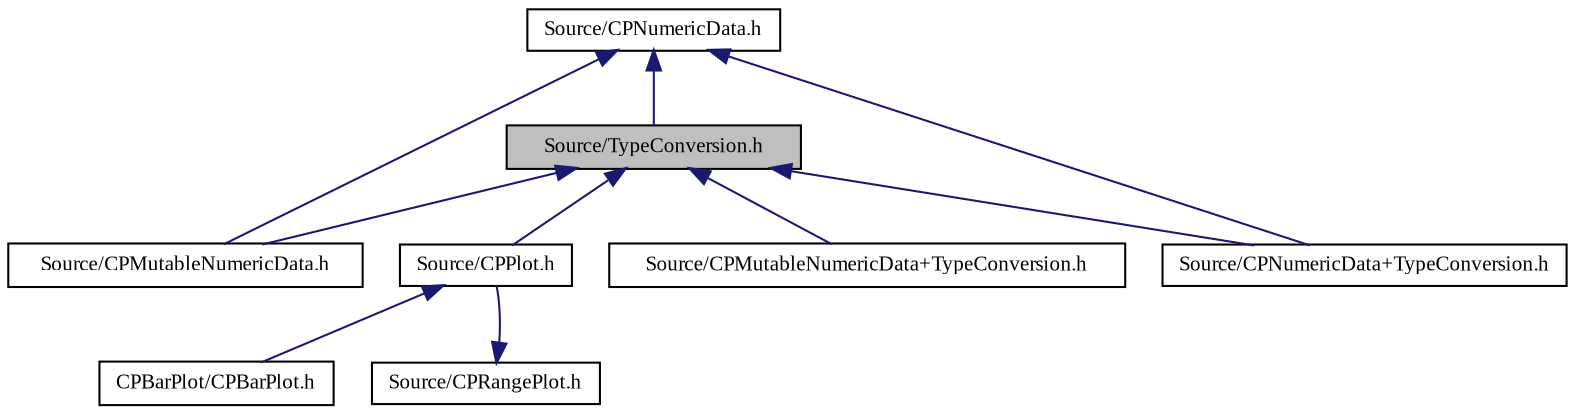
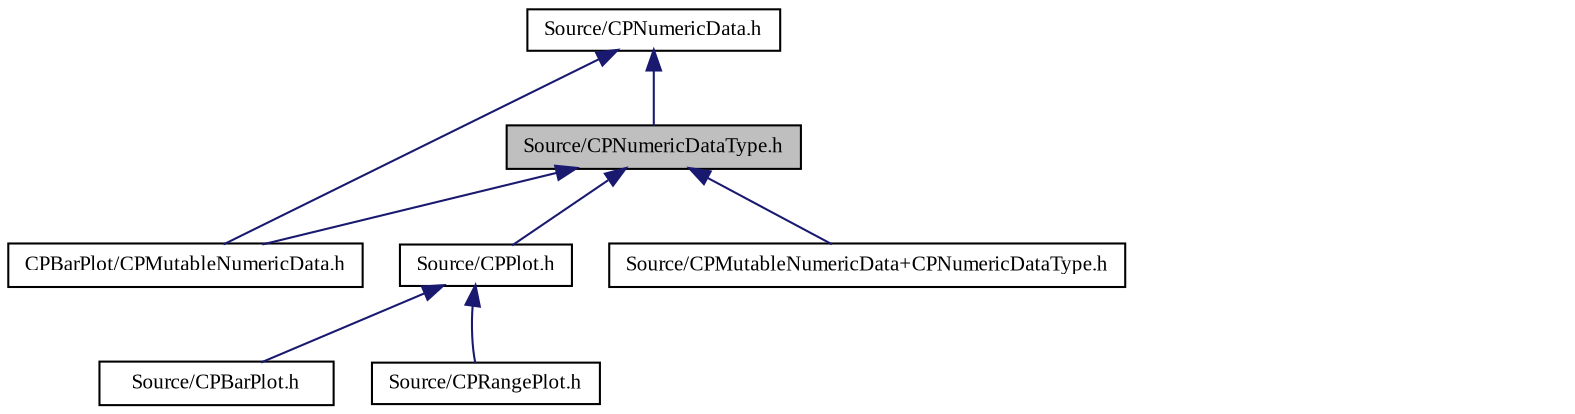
  digraph {
    fontname="Liberation Serif"
    node [color=black fontname="Liberation Serif" fontsize=10 shape=record]
    edge [color=midnightblue dir=back fontname="Liberation Serif" fontsize=10 labelfontname="Lucinda Grande" labelfontsize=10 style=solid]
-   n1 [fillcolor=grey75 fontcolor=black height=0.2 label="Source/TypeConversion.h" style=filled width=0.4]
+   n1 [fillcolor=grey75 fontcolor=black height=0.2 label="Source/CPNumericDataType.h" style=filled width=0.4]
    n2 [height=0.2 label="Source/CPPlot.h" width=0.4]
-   n3 [height=0.2 label="Source/CPMutableNumericData.h" width=0.4]
-   n4 [height=0.2 label="Source/CPMutableNumericData+TypeConversion.h" width=0.4]
-   n5 [height=0.2 label="Source/CPNumericData+TypeConversion.h" width=0.4]
-   n6 [height=0.2 label="CPBarPlot/CPBarPlot.h" width=0.4]
+   n3 [height=0.2 label="CPBarPlot/CPMutableNumericData.h" width=0.4]
+   n4 [height=0.2 label="Source/CPMutableNumericData+CPNumericDataType.h" width=0.4]
+   n6 [height=0.2 label="Source/CPBarPlot.h" width=0.4]
    n7 [height=0.2 label="Source/CPRangePlot.h" width=0.4]
    n8 [height=0.2 label="Source/CPNumericData.h" width=0.4]
    n1 -> n2
    n1 -> n3
    n1 -> n4
-   n1 -> n5
    n2 -> n6
-   n7 -> n2
+   n2 -> n7
    n8 -> n1
    n8 -> n3
-   n8 -> n5
  }
